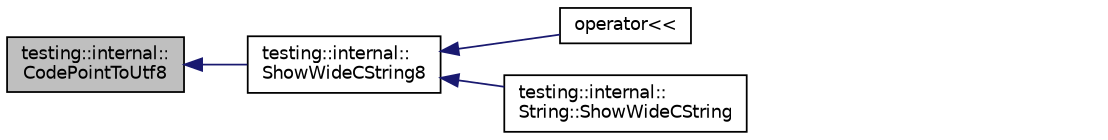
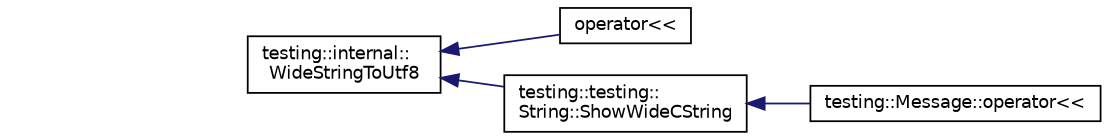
  digraph {
    rankdir=LR
    node [color=black fillcolor=white fontname=Helvetica fontsize=10 shape=record style=filled]
    edge [color=midnightblue dir=back fontname=Helvetica fontsize=10 labelfontname=Helvetica labelfontsize=10 style=solid]
-   n1 [fillcolor=grey75 fontcolor=black height=0.2 label="testing::internal::\lCodePointToUtf8" width=0.4]
-   n2 [height=0.2 label="testing::internal::\lShowWideCString8" width=0.4]
+   n2 [height=0.2 label="testing::internal::\lWideStringToUtf8" width=0.4]
    n3 [height=0.2 label="operator\<\<" width=0.4]
-   n4 [height=0.2 label="testing::internal::\lString::ShowWideCString" width=0.4]
-   n1 -> n2
+   n4 [height=0.2 label="testing::testing::\lString::ShowWideCString" width=0.4]
+   n5 [height=0.2 label="testing::Message::operator\<\<" width=0.4]
    n2 -> n3
    n2 -> n4
+   n4 -> n5
  }
